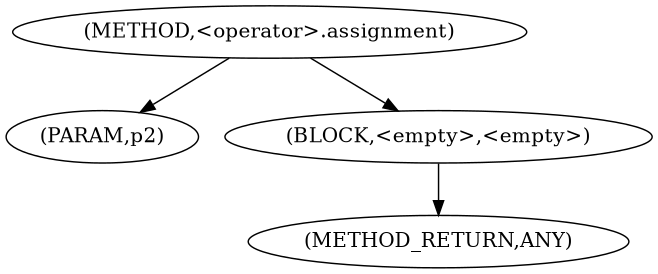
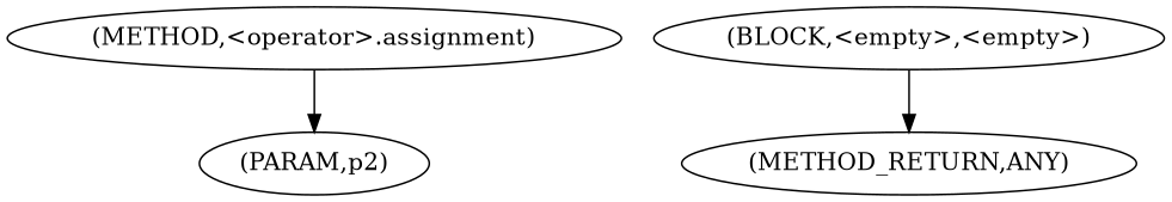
  digraph {
    n1 [label=<(METHOD,&lt;operator&gt;.assignment)>]
    n2 [label=<(PARAM,p2)>]
    n3 [label=<(BLOCK,&lt;empty&gt;,&lt;empty&gt;)>]
    n4 [label=<(METHOD_RETURN,ANY)>]
    n1 -> n2
-   n1 -> n3
    n3 -> n4
  }
